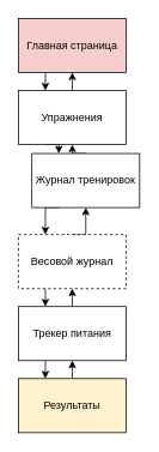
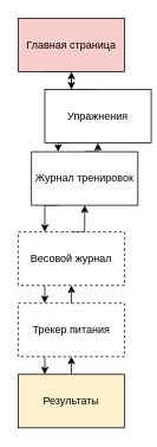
  <mxCell id="0" />
  <mxCell id="1" parent="0" />
  <mxCell id="2" style="edgeStyle=orthogonalEdgeStyle;rounded=0;orthogonalLoop=1;jettySize=auto;html=1;exitX=0.25;exitY=1;exitDx=0;exitDy=0;entryX=0.25;entryY=0;entryDx=0;entryDy=0;" edge="1" parent="1" source="3" target="6"><mxGeometry relative="1" as="geometry" /></mxCell>
  <mxCell id="3" value="Главная страница" style="rounded=0;whiteSpace=wrap;html=1;fillColor=#f8cecc;" vertex="1" parent="1"><mxGeometry x="20" y="20" width="120" height="60" as="geometry" /></mxCell>
  <mxCell id="4" style="edgeStyle=orthogonalEdgeStyle;rounded=0;orthogonalLoop=1;jettySize=auto;html=1;exitX=0.5;exitY=0;exitDx=0;exitDy=0;entryX=0.5;entryY=1;entryDx=0;entryDy=0;" edge="1" parent="1" source="6" target="3"><mxGeometry relative="1" as="geometry" /></mxCell>
  <mxCell id="5" style="edgeStyle=orthogonalEdgeStyle;rounded=0;orthogonalLoop=1;jettySize=auto;html=1;exitX=0.25;exitY=1;exitDx=0;exitDy=0;entryX=0.25;entryY=0;entryDx=0;entryDy=0;" edge="1" parent="1" source="6" target="9"><mxGeometry relative="1" as="geometry" /></mxCell>
- <mxCell id="6" value="Упражнения" style="whiteSpace=wrap;html=1;" vertex="1" parent="1"><mxGeometry x="20" y="100" width="120" height="60" as="geometry" /></mxCell>
+ <mxCell id="6" value="Упражнения" style="whiteSpace=wrap;html=1;" vertex="1" parent="1"><mxGeometry x="50" y="100" width="120" height="60" as="geometry" /></mxCell>
  <mxCell id="7" style="edgeStyle=orthogonalEdgeStyle;rounded=0;orthogonalLoop=1;jettySize=auto;html=1;exitX=0.5;exitY=0;exitDx=0;exitDy=0;entryX=0.5;entryY=1;entryDx=0;entryDy=0;" edge="1" parent="1" source="9" target="6"><mxGeometry relative="1" as="geometry" /></mxCell>
  <mxCell id="8" style="edgeStyle=orthogonalEdgeStyle;rounded=0;orthogonalLoop=1;jettySize=auto;html=1;exitX=0.25;exitY=1;exitDx=0;exitDy=0;entryX=0.25;entryY=0;entryDx=0;entryDy=0;" edge="1" parent="1" source="9" target="12"><mxGeometry relative="1" as="geometry" /></mxCell>
  <mxCell id="9" value="Журнал тренировок" style="rounded=0;whiteSpace=wrap;html=1;" vertex="1" parent="1"><mxGeometry x="35" y="170" width="120" height="60" as="geometry" /></mxCell>
  <mxCell id="10" style="edgeStyle=orthogonalEdgeStyle;rounded=0;orthogonalLoop=1;jettySize=auto;html=1;exitX=0.5;exitY=0;exitDx=0;exitDy=0;entryX=0.5;entryY=1;entryDx=0;entryDy=0;" edge="1" parent="1" source="12" target="9"><mxGeometry relative="1" as="geometry" /></mxCell>
  <mxCell id="11" style="edgeStyle=orthogonalEdgeStyle;rounded=0;orthogonalLoop=1;jettySize=auto;html=1;exitX=0.25;exitY=1;exitDx=0;exitDy=0;entryX=0.25;entryY=0;entryDx=0;entryDy=0;" edge="1" parent="1" source="12" target="15"><mxGeometry relative="1" as="geometry" /></mxCell>
  <mxCell id="12" value="Весовой журнал" style="rounded=0;whiteSpace=wrap;html=1;dashed=1;" vertex="1" parent="1"><mxGeometry x="20" y="260" width="120" height="60" as="geometry" /></mxCell>
  <mxCell id="13" style="edgeStyle=orthogonalEdgeStyle;rounded=0;orthogonalLoop=1;jettySize=auto;html=1;exitX=0.5;exitY=0;exitDx=0;exitDy=0;entryX=0.5;entryY=1;entryDx=0;entryDy=0;" edge="1" parent="1" source="15" target="12"><mxGeometry relative="1" as="geometry" /></mxCell>
  <mxCell id="14" style="edgeStyle=orthogonalEdgeStyle;rounded=0;orthogonalLoop=1;jettySize=auto;html=1;exitX=0.25;exitY=1;exitDx=0;exitDy=0;entryX=0.25;entryY=0;entryDx=0;entryDy=0;" edge="1" parent="1" source="15" target="17"><mxGeometry relative="1" as="geometry" /></mxCell>
- <mxCell id="15" value="Трекер питания" style="rounded=0;whiteSpace=wrap;html=1;" vertex="1" parent="1"><mxGeometry x="20" y="340" width="120" height="60" as="geometry" /></mxCell>
+ <mxCell id="15" value="Трекер питания" style="rounded=0;whiteSpace=wrap;html=1;dashed=1;" vertex="1" parent="1"><mxGeometry x="20" y="340" width="120" height="60" as="geometry" /></mxCell>
  <mxCell id="16" style="edgeStyle=orthogonalEdgeStyle;rounded=0;orthogonalLoop=1;jettySize=auto;html=1;exitX=0.5;exitY=0;exitDx=0;exitDy=0;entryX=0.5;entryY=1;entryDx=0;entryDy=0;" edge="1" parent="1" source="17" target="15"><mxGeometry relative="1" as="geometry" /></mxCell>
  <mxCell id="17" value="Результаты" style="rounded=0;whiteSpace=wrap;html=1;fillColor=#fff2cc;" vertex="1" parent="1"><mxGeometry x="20" y="420" width="120" height="60" as="geometry" /></mxCell>
